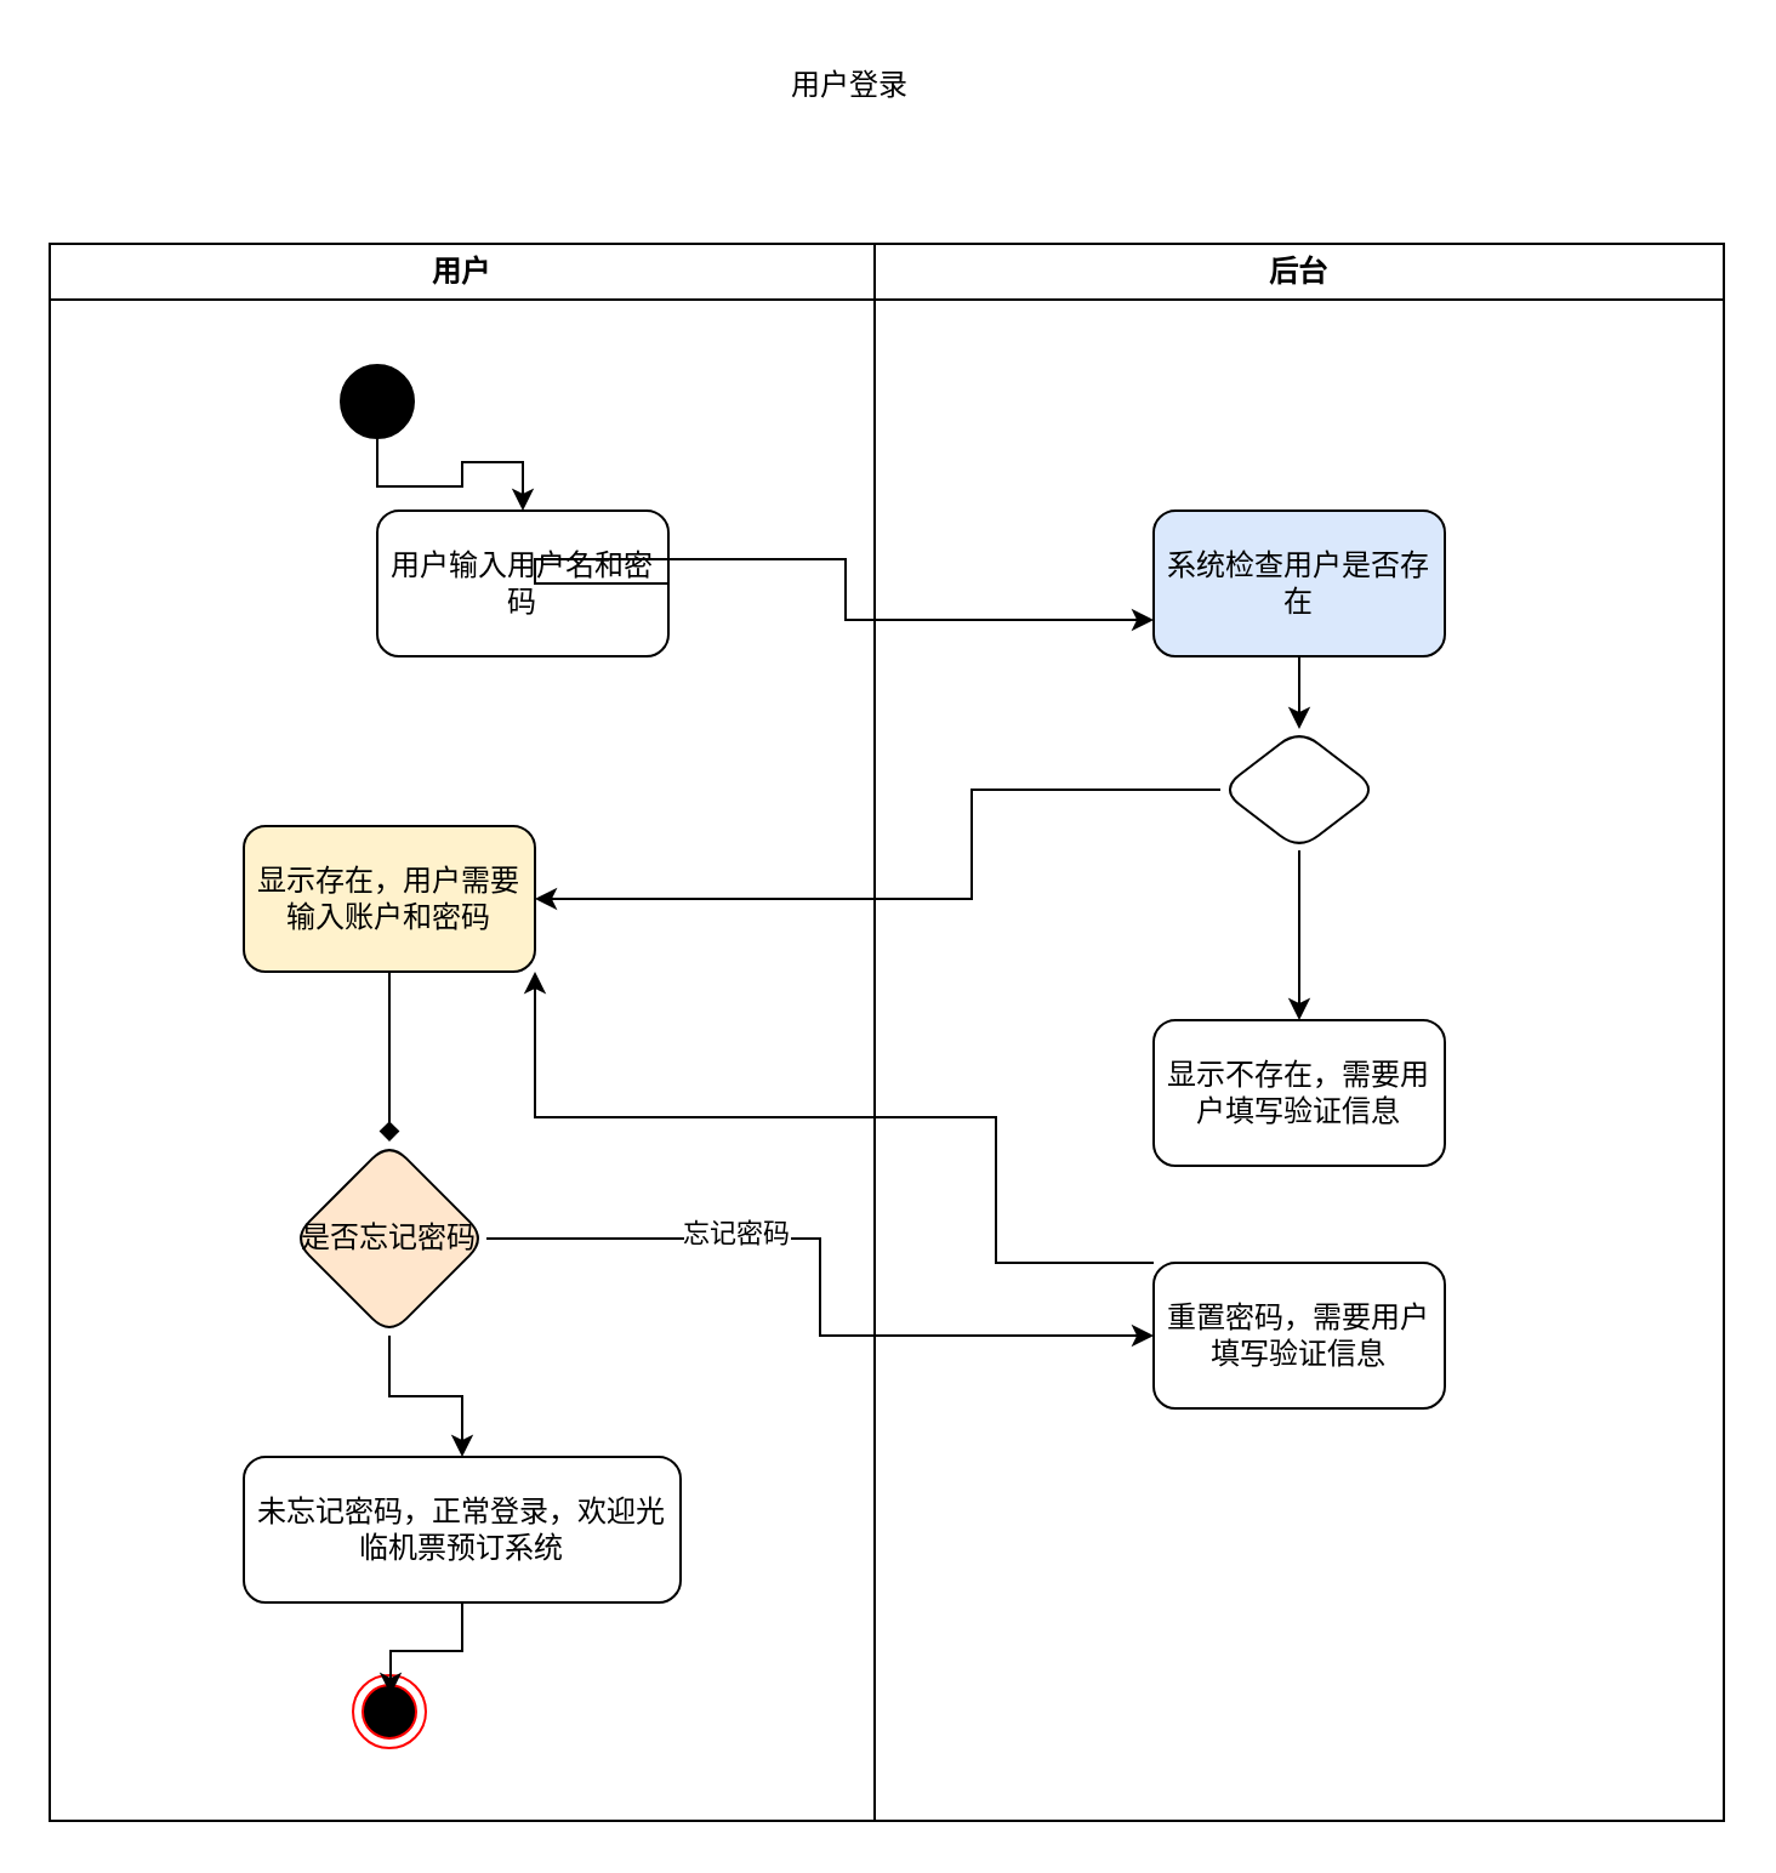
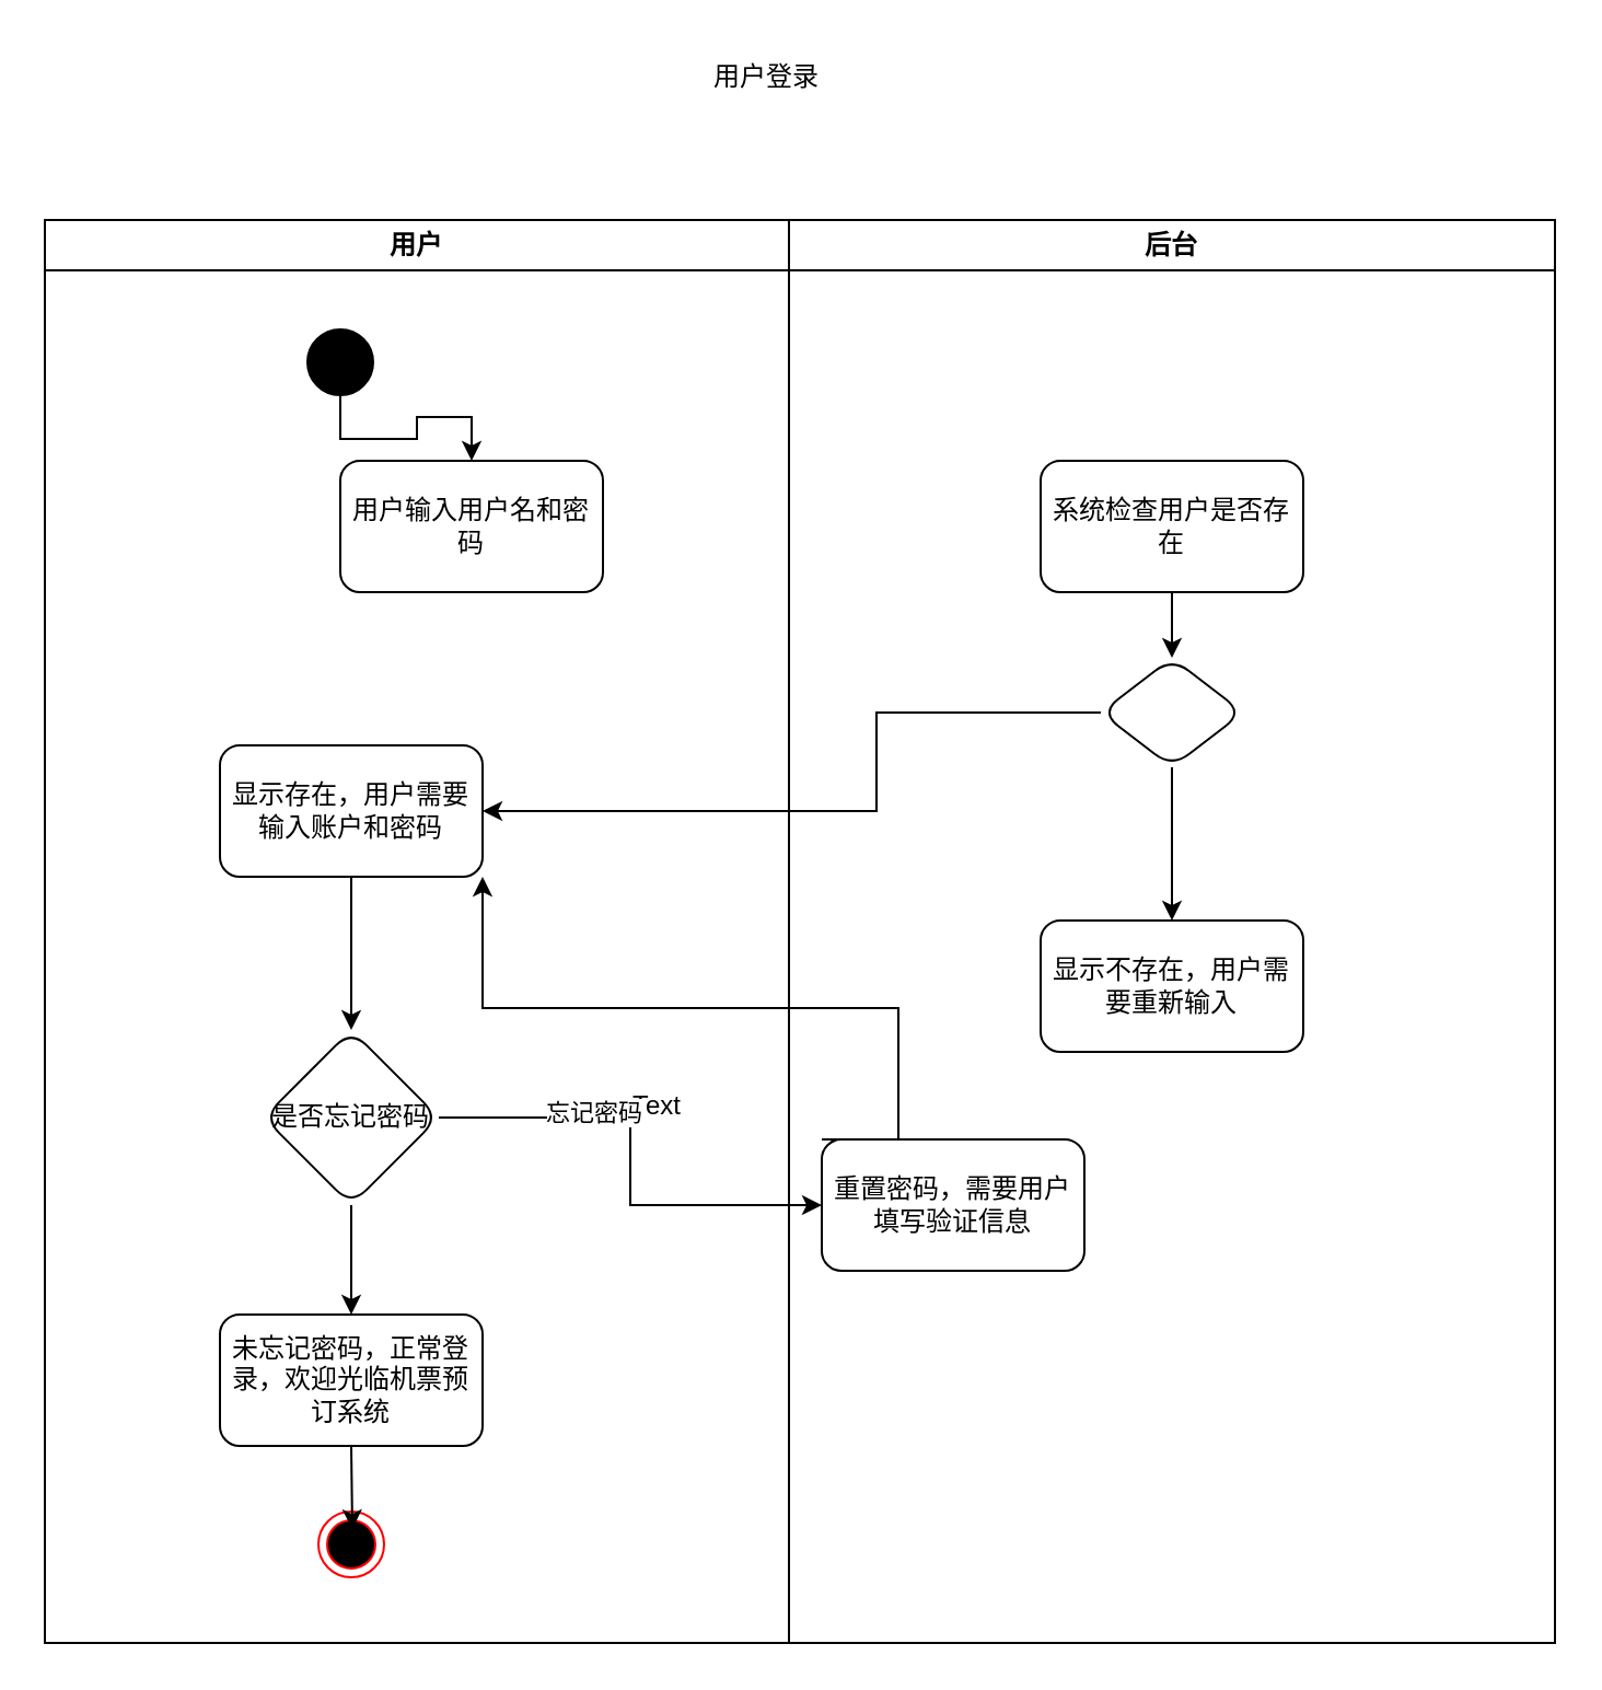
  <mxCell id="0" />
  <mxCell id="1" parent="0" />
  <mxCell id="2" value="用户" style="swimlane;whiteSpace=wrap;html=1;movable=1;resizable=1;rotatable=1;deletable=1;editable=1;locked=0;connectable=1;" vertex="1" parent="1"><mxGeometry x="20" y="100" width="340" height="650" as="geometry" /></mxCell>
  <mxCell id="3" value="用户输入用户名和密码" style="rounded=1;whiteSpace=wrap;html=1;" vertex="1" parent="2"><mxGeometry x="135" y="110" width="120" height="60" as="geometry" /></mxCell>
  <mxCell id="4" style="edgeStyle=orthogonalEdgeStyle;rounded=0;orthogonalLoop=1;jettySize=auto;html=1;exitX=0.5;exitY=1;exitDx=0;exitDy=0;entryX=0.5;entryY=0;entryDx=0;entryDy=0;" edge="1" parent="2" source="5" target="3"><mxGeometry relative="1" as="geometry" /></mxCell>
  <mxCell id="5" value="" style="ellipse;whiteSpace=wrap;html=1;aspect=fixed;fillColor=#000000;" vertex="1" parent="2"><mxGeometry x="120" y="50" width="30" height="30" as="geometry" /></mxCell>
  <mxCell id="6" value="" style="edgeStyle=orthogonalEdgeStyle;rounded=0;orthogonalLoop=1;jettySize=auto;html=1;" edge="1" parent="2" source="7" target="9"><mxGeometry relative="1" as="geometry" /></mxCell>
- <mxCell id="7" value="是否忘记密码" style="rhombus;whiteSpace=wrap;html=1;rounded=1;fillColor=#ffe6cc;" vertex="1" parent="2"><mxGeometry x="100" y="370" width="80" height="80" as="geometry" /></mxCell>
- <mxCell id="9" value="未忘记密码，正常登录，欢迎光临机票预订系统" style="whiteSpace=wrap;html=1;rounded=1;" vertex="1" parent="2"><mxGeometry x="80" y="500" width="180" height="60" as="geometry" /></mxCell>
+ <mxCell id="7" value="是否忘记密码" style="rhombus;whiteSpace=wrap;html=1;rounded=1;" vertex="1" parent="2"><mxGeometry x="100" y="370" width="80" height="80" as="geometry" /></mxCell>
+ <mxCell id="8" value="Text" style="text;strokeColor=none;align=center;fillColor=none;html=1;verticalAlign=middle;whiteSpace=wrap;rounded=0;" vertex="1" parent="2"><mxGeometry x="250" y="390" width="60" height="30" as="geometry" /></mxCell>
+ <mxCell id="9" value="未忘记密码，正常登录，欢迎光临机票预订系统" style="whiteSpace=wrap;html=1;rounded=1;" vertex="1" parent="2"><mxGeometry x="80" y="500" width="120" height="60" as="geometry" /></mxCell>
  <mxCell id="10" value="" style="ellipse;html=1;shape=endState;fillColor=#000000;strokeColor=#ff0000;" vertex="1" parent="2"><mxGeometry x="125" y="590" width="30" height="30" as="geometry" /></mxCell>
  <mxCell id="11" style="edgeStyle=orthogonalEdgeStyle;rounded=0;orthogonalLoop=1;jettySize=auto;html=1;exitX=0.5;exitY=1;exitDx=0;exitDy=0;entryX=0.517;entryY=0.267;entryDx=0;entryDy=0;entryPerimeter=0;" edge="1" parent="2" source="9" target="10"><mxGeometry relative="1" as="geometry" /></mxCell>
  <mxCell id="12" value="后台" style="swimlane;whiteSpace=wrap;html=1;movable=1;resizable=1;rotatable=1;deletable=1;editable=1;locked=0;connectable=1;" vertex="1" parent="1"><mxGeometry x="360" y="100" width="350" height="650" as="geometry" /></mxCell>
- <mxCell id="13" value="重置密码，需要用户填写验证信息" style="whiteSpace=wrap;html=1;rounded=1;" vertex="1" parent="12"><mxGeometry x="115" y="420" width="120" height="60" as="geometry" /></mxCell>
+ <mxCell id="13" value="重置密码，需要用户填写验证信息" style="whiteSpace=wrap;html=1;rounded=1;" vertex="1" parent="12"><mxGeometry x="15" y="420" width="120" height="60" as="geometry" /></mxCell>
  <mxCell id="14" value="用户登录" style="text;strokeColor=none;align=center;fillColor=none;html=1;verticalAlign=middle;whiteSpace=wrap;rounded=0;" vertex="1" parent="1"><mxGeometry x="320" y="20" width="60" height="30" as="geometry" /></mxCell>
  <mxCell id="15" value="" style="edgeStyle=orthogonalEdgeStyle;rounded=0;orthogonalLoop=1;jettySize=auto;html=1;" edge="1" parent="1" source="16" target="19"><mxGeometry relative="1" as="geometry" /></mxCell>
- <mxCell id="16" value="系统检查用户是否存在" style="rounded=1;whiteSpace=wrap;html=1;fillColor=#dae8fc;" vertex="1" parent="1"><mxGeometry x="475" y="210" width="120" height="60" as="geometry" /></mxCell>
+ <mxCell id="16" value="系统检查用户是否存在" style="rounded=1;whiteSpace=wrap;html=1;" vertex="1" parent="1"><mxGeometry x="475" y="210" width="120" height="60" as="geometry" /></mxCell>
  <mxCell id="17" value="" style="edgeStyle=orthogonalEdgeStyle;rounded=0;orthogonalLoop=1;jettySize=auto;html=1;" edge="1" parent="1" source="19" target="21"><mxGeometry relative="1" as="geometry"><Array as="points"><mxPoint x="400" y="325" /><mxPoint x="400" y="370" /></Array></mxGeometry></mxCell>
  <mxCell id="18" value="" style="edgeStyle=orthogonalEdgeStyle;rounded=0;orthogonalLoop=1;jettySize=auto;html=1;" edge="1" parent="1" source="19" target="23"><mxGeometry relative="1" as="geometry" /></mxCell>
  <mxCell id="19" value="" style="rhombus;whiteSpace=wrap;html=1;rounded=1;" vertex="1" parent="1"><mxGeometry x="502.5" y="300" width="65" height="50" as="geometry" /></mxCell>
- <mxCell id="20" value="" style="edgeStyle=orthogonalEdgeStyle;rounded=0;orthogonalLoop=1;jettySize=auto;html=1;endArrow=diamond;" edge="1" parent="1" source="21" target="7"><mxGeometry relative="1" as="geometry" /></mxCell>
- <mxCell id="21" value="显示存在，用户需要输入账户和密码" style="whiteSpace=wrap;html=1;rounded=1;fillColor=#fff2cc;" vertex="1" parent="1"><mxGeometry x="100" y="340" width="120" height="60" as="geometry" /></mxCell>
- <mxCell id="22" style="edgeStyle=orthogonalEdgeStyle;rounded=0;orthogonalLoop=1;jettySize=auto;html=1;exitX=1;exitY=0.5;exitDx=0;exitDy=0;entryX=0;entryY=0.75;entryDx=0;entryDy=0;" edge="1" parent="1" source="3" target="16"><mxGeometry relative="1" as="geometry"><Array as="points"><mxPoint x="220" y="230" /><mxPoint x="348" y="230" /><mxPoint x="348" y="255" /></Array></mxGeometry></mxCell>
- <mxCell id="23" value="显示不存在，需要用户填写验证信息" style="whiteSpace=wrap;html=1;rounded=1;" vertex="1" parent="1"><mxGeometry x="475" y="420" width="120" height="60" as="geometry" /></mxCell>
+ <mxCell id="20" value="" style="edgeStyle=orthogonalEdgeStyle;rounded=0;orthogonalLoop=1;jettySize=auto;html=1;" edge="1" parent="1" source="21" target="7"><mxGeometry relative="1" as="geometry" /></mxCell>
+ <mxCell id="21" value="显示存在，用户需要输入账户和密码" style="whiteSpace=wrap;html=1;rounded=1;" vertex="1" parent="1"><mxGeometry x="100" y="340" width="120" height="60" as="geometry" /></mxCell>
+ <mxCell id="23" value="显示不存在，用户需要重新输入" style="whiteSpace=wrap;html=1;rounded=1;" vertex="1" parent="1"><mxGeometry x="475" y="420" width="120" height="60" as="geometry" /></mxCell>
  <mxCell id="24" style="edgeStyle=orthogonalEdgeStyle;rounded=0;orthogonalLoop=1;jettySize=auto;html=1;exitX=1;exitY=0.5;exitDx=0;exitDy=0;" edge="1" parent="1" source="7" target="13"><mxGeometry relative="1" as="geometry" /></mxCell>
  <mxCell id="25" value="忘记密码" style="edgeLabel;html=1;align=center;verticalAlign=middle;resizable=0;points=[];" vertex="1" connectable="0" parent="24"><mxGeometry x="-0.352" y="3" relative="1" as="geometry"><mxPoint as="offset" /></mxGeometry></mxCell>
  <mxCell id="26" style="edgeStyle=orthogonalEdgeStyle;rounded=0;orthogonalLoop=1;jettySize=auto;html=1;exitX=0;exitY=0;exitDx=0;exitDy=0;entryX=1;entryY=1;entryDx=0;entryDy=0;" edge="1" parent="1" source="13" target="21"><mxGeometry relative="1" as="geometry"><Array as="points"><mxPoint x="410" y="520" /><mxPoint x="410" y="460" /><mxPoint x="220" y="460" /></Array></mxGeometry></mxCell>
